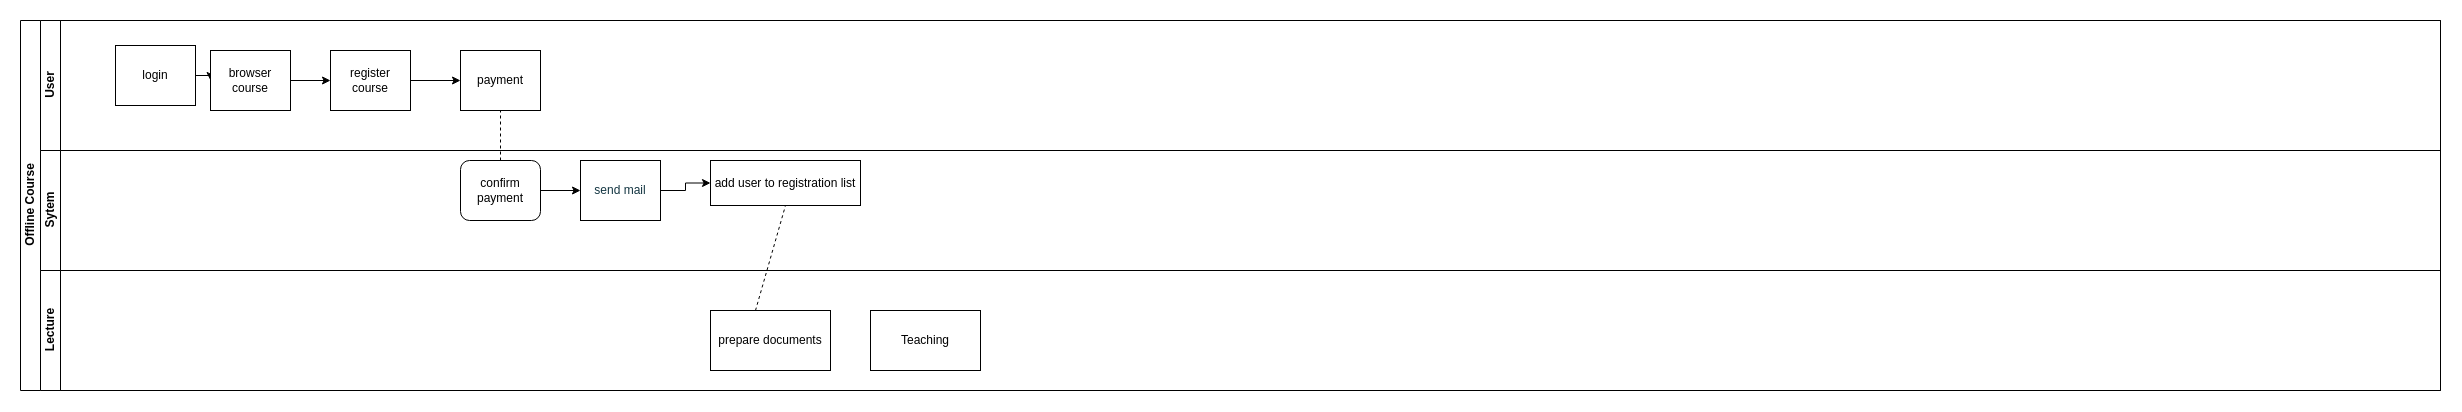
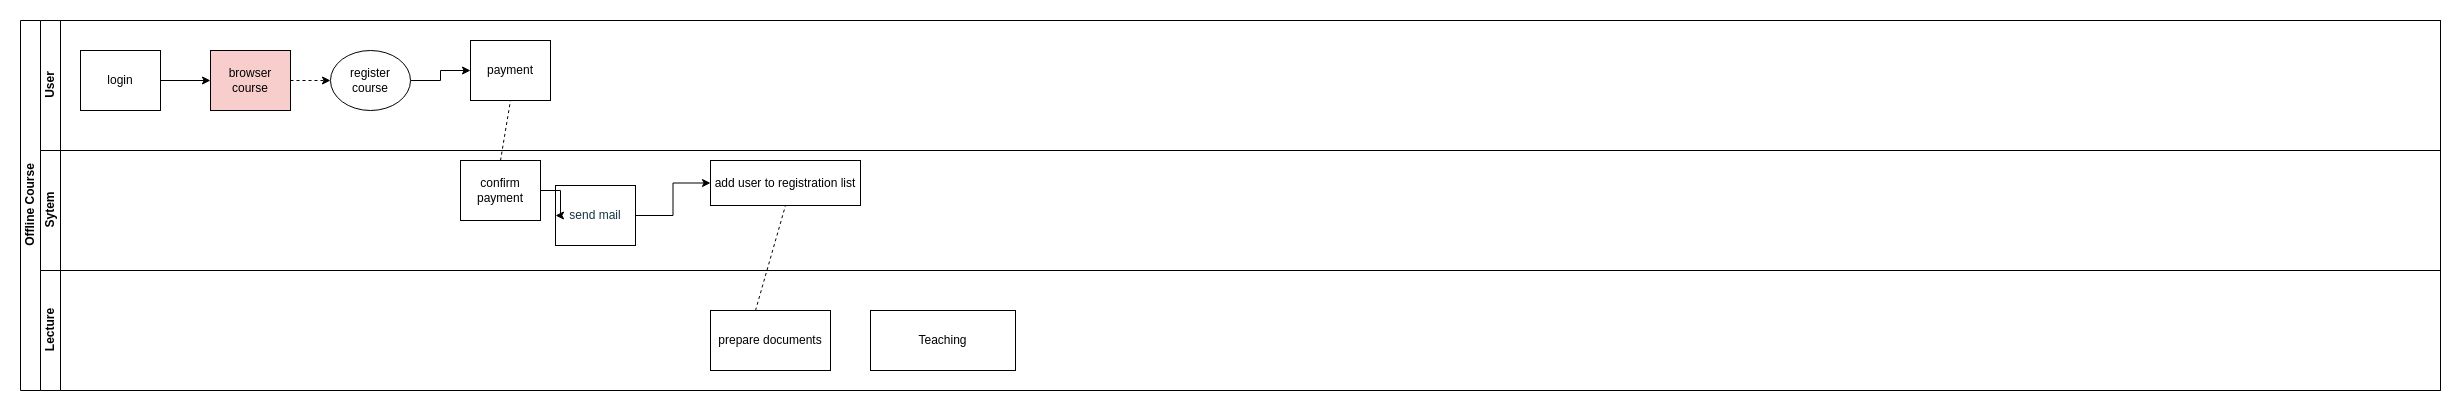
  <mxCell id="0" />
  <mxCell id="1" parent="0" />
  <mxCell id="2" value="Offline Course" style="swimlane;html=1;childLayout=stackLayout;resizeParent=1;resizeParentMax=0;horizontal=0;startSize=20;horizontalStack=0;" parent="1" vertex="1"><mxGeometry x="20" y="20" width="2420" height="370" as="geometry" /></mxCell>
  <mxCell id="3" value="User" style="swimlane;html=1;startSize=20;horizontal=0;" parent="2" vertex="1"><mxGeometry x="20" width="2400" height="130" as="geometry" /></mxCell>
  <mxCell id="4" style="edgeStyle=orthogonalEdgeStyle;rounded=0;orthogonalLoop=1;jettySize=auto;html=1;exitX=1;exitY=0.5;exitDx=0;exitDy=0;entryX=0;entryY=0.5;entryDx=0;entryDy=0;" parent="3" source="5" target="7" edge="1"><mxGeometry relative="1" as="geometry" /></mxCell>
- <mxCell id="5" value="login" style="rounded=0;whiteSpace=wrap;html=1;fontFamily=Helvetica;fontSize=12;fontColor=#000000;align=center;" parent="3" vertex="1"><mxGeometry x="75" y="25" width="80" height="60" as="geometry" /></mxCell>
- <mxCell id="6" value="" style="edgeStyle=orthogonalEdgeStyle;rounded=0;orthogonalLoop=1;jettySize=auto;html=1;" edge="1" parent="3" source="7" target="9"><mxGeometry relative="1" as="geometry" /></mxCell>
- <mxCell id="7" value="browser course" style="rounded=0;whiteSpace=wrap;html=1;fontFamily=Helvetica;fontSize=12;fontColor=#000000;align=center;" parent="3" vertex="1"><mxGeometry x="170" y="30" width="80" height="60" as="geometry" /></mxCell>
+ <mxCell id="5" value="login" style="rounded=0;whiteSpace=wrap;html=1;fontFamily=Helvetica;fontSize=12;fontColor=#000000;align=center;" parent="3" vertex="1"><mxGeometry x="40" y="30" width="80" height="60" as="geometry" /></mxCell>
+ <mxCell id="6" value="" style="edgeStyle=orthogonalEdgeStyle;rounded=0;orthogonalLoop=1;jettySize=auto;html=1;dashed=1;" edge="1" parent="3" source="7" target="9"><mxGeometry relative="1" as="geometry" /></mxCell>
+ <mxCell id="7" value="browser course" style="rounded=0;whiteSpace=wrap;html=1;fontFamily=Helvetica;fontSize=12;fontColor=#000000;align=center;fillColor=#f8cecc;" parent="3" vertex="1"><mxGeometry x="170" y="30" width="80" height="60" as="geometry" /></mxCell>
  <mxCell id="8" value="" style="edgeStyle=orthogonalEdgeStyle;rounded=0;orthogonalLoop=1;jettySize=auto;html=1;" edge="1" parent="3" source="9" target="10"><mxGeometry relative="1" as="geometry" /></mxCell>
- <mxCell id="9" value="register course" style="rounded=0;whiteSpace=wrap;html=1;fontFamily=Helvetica;fontSize=12;fontColor=#000000;align=center;" vertex="1" parent="3"><mxGeometry x="290" y="30" width="80" height="60" as="geometry" /></mxCell>
- <mxCell id="10" value="payment" style="rounded=0;whiteSpace=wrap;html=1;fontFamily=Helvetica;fontSize=12;fontColor=#000000;align=center;" vertex="1" parent="3"><mxGeometry x="420" y="30" width="80" height="60" as="geometry" /></mxCell>
+ <mxCell id="9" value="register course" style="ellipse;whiteSpace=wrap;html=1;fontFamily=Helvetica;fontSize=12;fontColor=#000000;align=center;" vertex="1" parent="3"><mxGeometry x="290" y="30" width="80" height="60" as="geometry" /></mxCell>
+ <mxCell id="10" value="payment" style="rounded=0;whiteSpace=wrap;html=1;fontFamily=Helvetica;fontSize=12;fontColor=#000000;align=center;" vertex="1" parent="3"><mxGeometry x="430" y="20" width="80" height="60" as="geometry" /></mxCell>
  <mxCell id="11" value="Sytem" style="swimlane;html=1;startSize=20;horizontal=0;" parent="2" vertex="1"><mxGeometry x="20" y="130" width="2400" height="120" as="geometry" /></mxCell>
  <mxCell id="12" value="" style="edgeStyle=orthogonalEdgeStyle;rounded=0;orthogonalLoop=1;jettySize=auto;html=1;" edge="1" parent="11" source="13" target="16"><mxGeometry relative="1" as="geometry" /></mxCell>
- <mxCell id="13" value="&lt;font color=&quot;#143642&quot;&gt;send mail&lt;/font&gt;" style="rounded=0;whiteSpace=wrap;html=1;" parent="11" vertex="1"><mxGeometry x="540" y="10" width="80" height="60" as="geometry" /></mxCell>
+ <mxCell id="13" value="&lt;font color=&quot;#143642&quot;&gt;send mail&lt;/font&gt;" style="rounded=0;whiteSpace=wrap;html=1;" parent="11" vertex="1"><mxGeometry x="515" y="35" width="80" height="60" as="geometry" /></mxCell>
  <mxCell id="14" style="edgeStyle=orthogonalEdgeStyle;rounded=0;orthogonalLoop=1;jettySize=auto;html=1;entryX=0;entryY=0.5;entryDx=0;entryDy=0;" edge="1" parent="11" source="15" target="13"><mxGeometry relative="1" as="geometry" /></mxCell>
- <mxCell id="15" value="confirm payment" style="whiteSpace=wrap;html=1;rounded=1;" vertex="1" parent="11"><mxGeometry x="420" y="10" width="80" height="60" as="geometry" /></mxCell>
+ <mxCell id="15" value="confirm payment" style="rounded=0;whiteSpace=wrap;html=1;" vertex="1" parent="11"><mxGeometry x="420" y="10" width="80" height="60" as="geometry" /></mxCell>
  <mxCell id="16" value="add user to registration list" style="rounded=0;whiteSpace=wrap;html=1;" vertex="1" parent="11"><mxGeometry x="670" y="10" width="150" height="45" as="geometry" /></mxCell>
  <mxCell id="17" value="Lecture" style="swimlane;html=1;startSize=20;horizontal=0;" parent="2" vertex="1"><mxGeometry x="20" y="250" width="2400" height="120" as="geometry" /></mxCell>
  <mxCell id="18" value="prepare documents" style="rounded=0;whiteSpace=wrap;html=1;" vertex="1" parent="17"><mxGeometry x="670" y="40" width="120" height="60" as="geometry" /></mxCell>
- <mxCell id="19" value="Teaching" style="rounded=0;whiteSpace=wrap;html=1;" vertex="1" parent="17"><mxGeometry x="830" y="40" width="110" height="60" as="geometry" /></mxCell>
+ <mxCell id="19" value="Teaching" style="rounded=0;whiteSpace=wrap;html=1;" vertex="1" parent="17"><mxGeometry x="830" y="40" width="145" height="60" as="geometry" /></mxCell>
  <mxCell id="20" value="" style="endArrow=none;dashed=1;html=1;rounded=0;entryX=0.5;entryY=1;entryDx=0;entryDy=0;exitX=0.5;exitY=0;exitDx=0;exitDy=0;" edge="1" parent="2" source="15" target="10"><mxGeometry width="50" height="50" relative="1" as="geometry"><mxPoint x="560" y="154.286" as="sourcePoint" /><mxPoint x="460" y="90" as="targetPoint" /></mxGeometry></mxCell>
  <mxCell id="21" value="" style="endArrow=none;dashed=1;html=1;rounded=0;entryX=0.5;entryY=1;entryDx=0;entryDy=0;" edge="1" parent="1" target="16"><mxGeometry width="50" height="50" relative="1" as="geometry"><mxPoint x="755" y="310" as="sourcePoint" /><mxPoint x="460" y="180" as="targetPoint" /></mxGeometry></mxCell>
